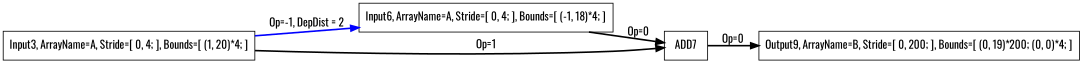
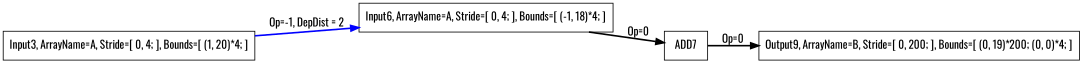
  digraph {
    rankdir=LR
    fontname=Oswald
    node [color=black shape=box fontname=Oswald]
    edge [color=black style=bold fontname=Oswald]
    n1 [label="Input3, ArrayName=A, Stride=[ 0, 4; ], Bounds=[ (1, 20)*4; ]"]
    n2 [label="Input6, ArrayName=A, Stride=[ 0, 4; ], Bounds=[ (-1, 18)*4; ]"]
    n3 [label=ADD7]
    n4 [label="Output9, ArrayName=B, Stride=[ 0, 200; ], Bounds=[ (0, 19)*200; (0, 0)*4; ]"]
    n1 -> n2 [color=blue label="Op=-1, DepDist = 2"]
-   n1 -> n3 [label="Op=1"]
    n2 -> n3 [label="Op=0"]
    n3 -> n4 [label="Op=0"]
  }
